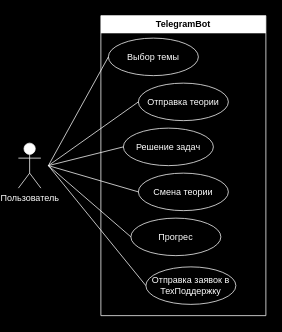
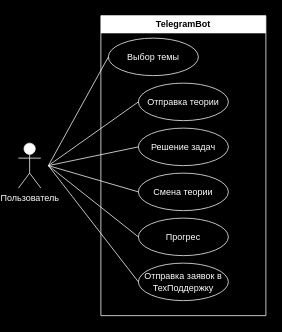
  <mxCell id="0" />
  <mxCell id="1" parent="0" />
  <mxCell id="2" value="TelegramBot" style="swimlane;whiteSpace=wrap;html=1;strokeColor=#FFFFFF;fontColor=#000000;labelBackgroundColor=none;shadow=1;" parent="1" vertex="1"><mxGeometry x="130" y="20" width="220" height="400" as="geometry" /></mxCell>
  <mxCell id="3" value="Отправка теории" style="ellipse;whiteSpace=wrap;html=1;strokeColor=#FFFFFF;fontColor=#FFFFFF;fillColor=#000000;shadow=1;" parent="2" vertex="1"><mxGeometry x="50" y="90" width="120" height="50" as="geometry" /></mxCell>
- <mxCell id="4" value="Решение задач" style="ellipse;whiteSpace=wrap;html=1;strokeColor=#FFFFFF;fontColor=#FFFFFF;fillColor=#000000;shadow=1;" parent="2" vertex="1"><mxGeometry x="30" y="150" width="120" height="50" as="geometry" /></mxCell>
+ <mxCell id="4" value="Решение задач" style="ellipse;whiteSpace=wrap;html=1;strokeColor=#FFFFFF;fontColor=#FFFFFF;fillColor=#000000;shadow=1;" parent="2" vertex="1"><mxGeometry x="50" y="150" width="120" height="50" as="geometry" /></mxCell>
  <mxCell id="5" value="Смена теории" style="ellipse;whiteSpace=wrap;html=1;strokeColor=#FFFFFF;fontColor=#FFFFFF;fillColor=#000000;shadow=1;" parent="2" vertex="1"><mxGeometry x="50" y="210" width="120" height="50" as="geometry" /></mxCell>
- <mxCell id="6" value="Прогрес" style="ellipse;whiteSpace=wrap;html=1;strokeColor=#FFFFFF;fontColor=#FFFFFF;fillColor=#000000;shadow=1;" parent="2" vertex="1"><mxGeometry x="40" y="270" width="120" height="50" as="geometry" /></mxCell>
- <mxCell id="7" value="Отправка заявок в ТехПоддержку" style="ellipse;whiteSpace=wrap;html=1;strokeColor=#FFFFFF;fontColor=#FFFFFF;fillColor=#000000;shadow=1;" parent="2" vertex="1"><mxGeometry x="60" y="335" width="120" height="50" as="geometry" /></mxCell>
+ <mxCell id="6" value="Прогрес" style="ellipse;whiteSpace=wrap;html=1;strokeColor=#FFFFFF;fontColor=#FFFFFF;fillColor=#000000;shadow=1;" parent="2" vertex="1"><mxGeometry x="50" y="270" width="120" height="50" as="geometry" /></mxCell>
+ <mxCell id="7" value="Отправка заявок в ТехПоддержку" style="ellipse;whiteSpace=wrap;html=1;strokeColor=#FFFFFF;fontColor=#FFFFFF;fillColor=#000000;shadow=1;" parent="2" vertex="1"><mxGeometry x="50" y="330" width="120" height="50" as="geometry" /></mxCell>
  <mxCell id="8" value="Выбор темы" style="ellipse;whiteSpace=wrap;html=1;strokeColor=#FFFFFF;fontColor=#FFFFFF;fillColor=#000000;shadow=1;" parent="2" vertex="1"><mxGeometry x="10" y="30" width="120" height="50" as="geometry" /></mxCell>
  <mxCell id="9" value="Пользователь" style="shape=umlActor;verticalLabelPosition=bottom;verticalAlign=top;html=1;outlineConnect=0;strokeColor=#FFFFFF;fontColor=#FFFFFF;shadow=1;" parent="1" vertex="1"><mxGeometry x="20" y="190" width="30" height="60" as="geometry" /></mxCell>
  <mxCell id="10" value="" style="endArrow=none;html=1;rounded=0;entryX=0;entryY=0.5;entryDx=0;entryDy=0;strokeColor=#FFFFFF;fontColor=#FFFFFF;shadow=1;" parent="1" target="8" edge="1"><mxGeometry width="50" height="50" relative="1" as="geometry"><mxPoint x="60" y="220" as="sourcePoint" /><mxPoint x="110" y="170" as="targetPoint" /></mxGeometry></mxCell>
  <mxCell id="11" value="" style="endArrow=none;html=1;rounded=0;entryX=0;entryY=0.5;entryDx=0;entryDy=0;strokeColor=#FFFFFF;fontColor=#FFFFFF;shadow=1;" parent="1" target="3" edge="1"><mxGeometry width="50" height="50" relative="1" as="geometry"><mxPoint x="60" y="220" as="sourcePoint" /><mxPoint x="120" y="210" as="targetPoint" /></mxGeometry></mxCell>
  <mxCell id="12" value="" style="endArrow=none;html=1;rounded=0;entryX=0;entryY=0.5;entryDx=0;entryDy=0;strokeColor=#FFFFFF;fontColor=#FFFFFF;shadow=1;" parent="1" target="4" edge="1"><mxGeometry width="50" height="50" relative="1" as="geometry"><mxPoint x="60" y="220" as="sourcePoint" /><mxPoint x="120" y="210" as="targetPoint" /></mxGeometry></mxCell>
  <mxCell id="13" value="" style="endArrow=none;html=1;rounded=0;entryX=0;entryY=0.5;entryDx=0;entryDy=0;strokeColor=#FFFFFF;fontColor=#FFFFFF;shadow=1;" parent="1" target="5" edge="1"><mxGeometry width="50" height="50" relative="1" as="geometry"><mxPoint x="60" y="220" as="sourcePoint" /><mxPoint x="100" y="240" as="targetPoint" /></mxGeometry></mxCell>
  <mxCell id="14" value="" style="endArrow=none;html=1;rounded=0;entryX=0;entryY=0.5;entryDx=0;entryDy=0;strokeColor=#FFFFFF;fontColor=#FFFFFF;shadow=1;" parent="1" target="6" edge="1"><mxGeometry width="50" height="50" relative="1" as="geometry"><mxPoint x="60" y="220" as="sourcePoint" /><mxPoint x="100" y="270" as="targetPoint" /></mxGeometry></mxCell>
  <mxCell id="15" value="" style="endArrow=none;html=1;rounded=0;entryX=0;entryY=0.5;entryDx=0;entryDy=0;strokeColor=#FFFFFF;fontColor=#FFFFFF;shadow=1;" parent="1" target="7" edge="1"><mxGeometry width="50" height="50" relative="1" as="geometry"><mxPoint x="60" y="220" as="sourcePoint" /><mxPoint x="90" y="300" as="targetPoint" /></mxGeometry></mxCell>
